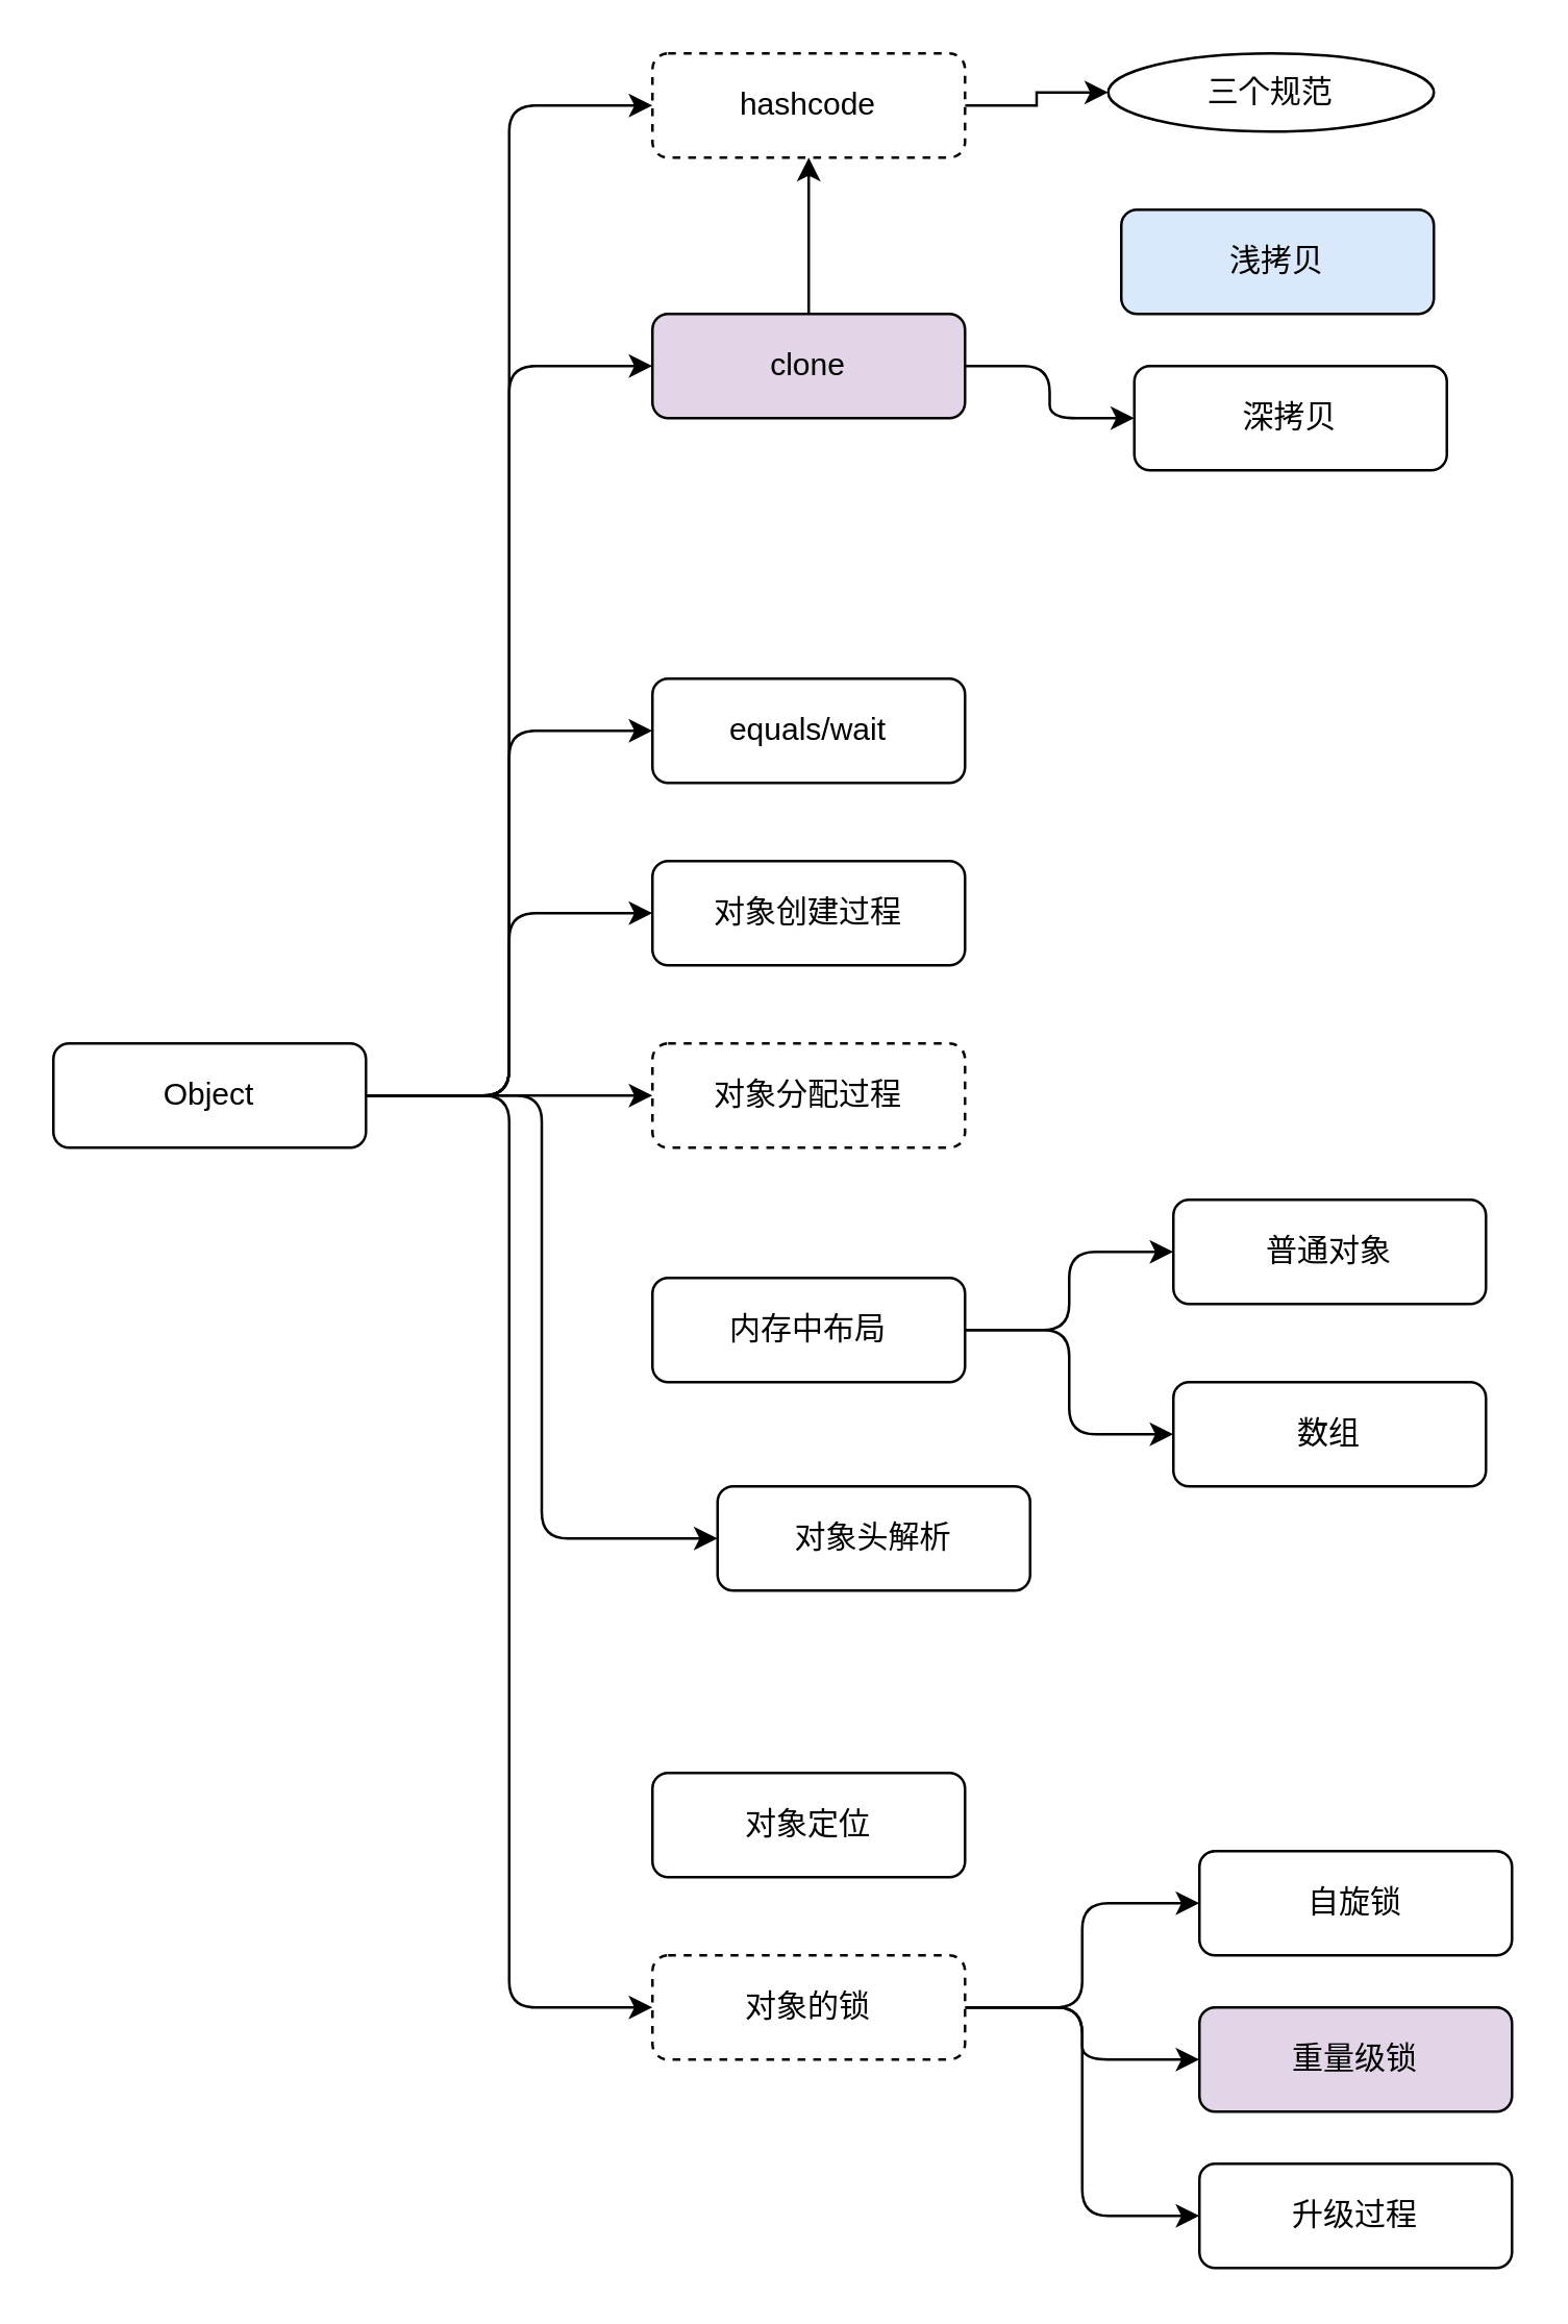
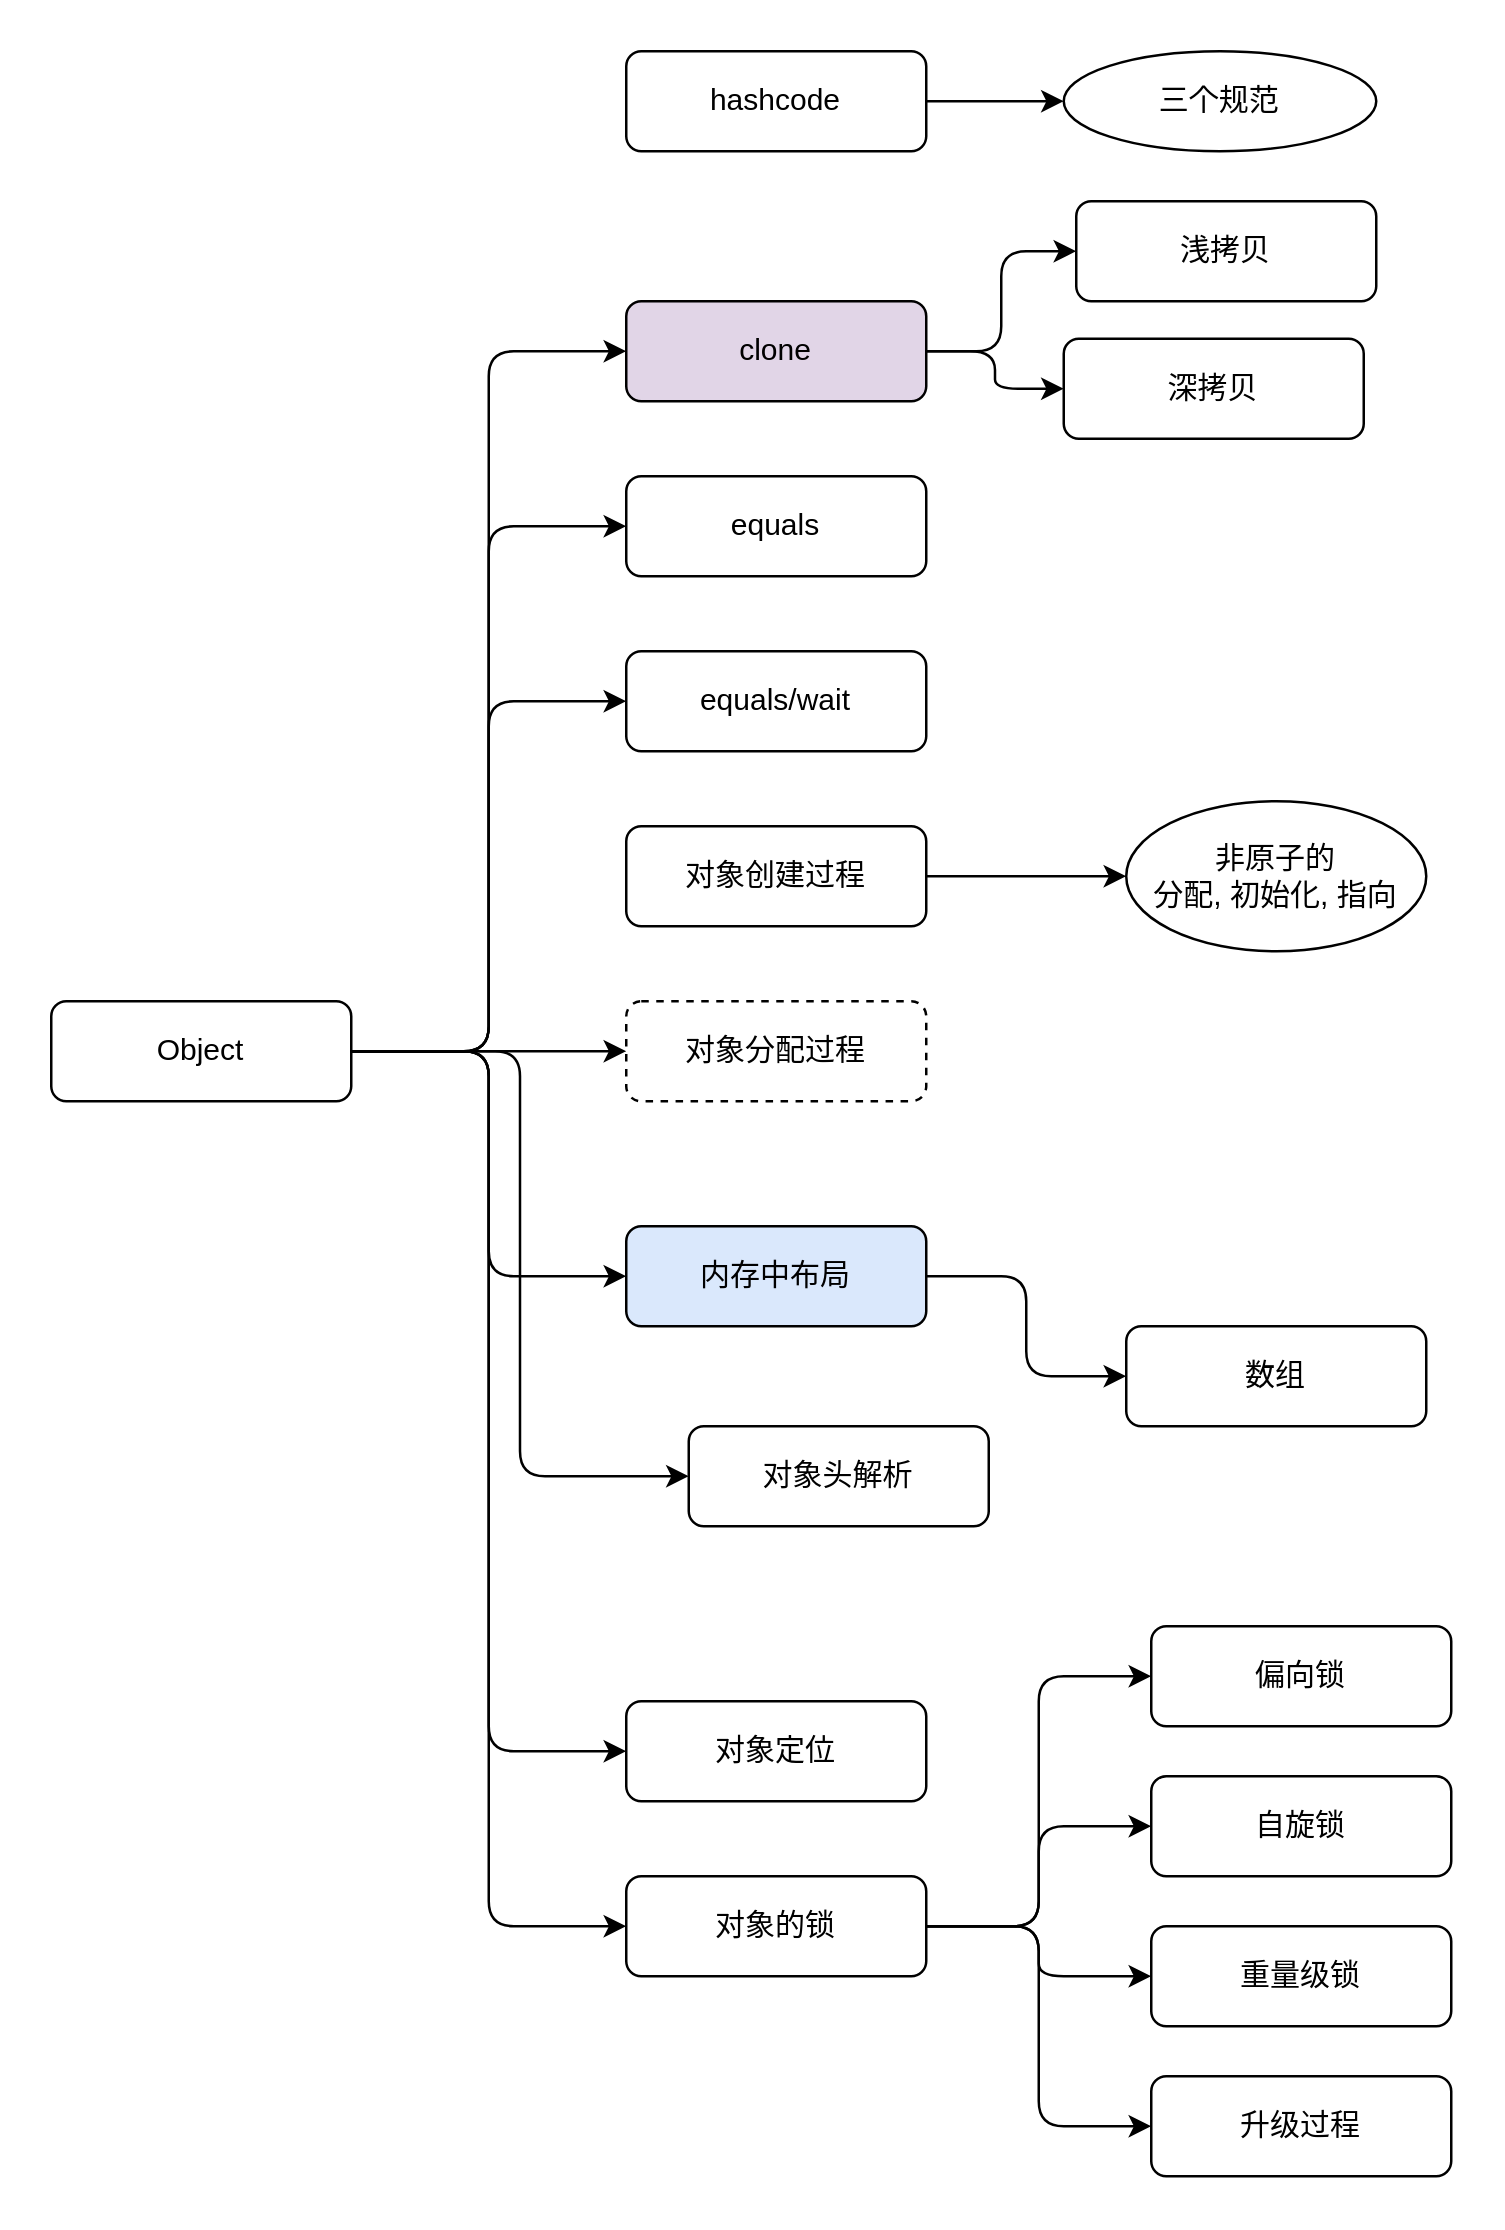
  <mxCell id="0" />
  <mxCell id="1" parent="0" />
- <mxCell id="2" value="" style="edgeStyle=orthogonalEdgeStyle;rounded=1;orthogonalLoop=1;jettySize=auto;html=1;entryX=0;entryY=0.5;entryDx=0;entryDy=0;" parent="1" source="12" target="14" edge="1"><mxGeometry relative="1" as="geometry" /></mxCell>
  <mxCell id="3" style="edgeStyle=orthogonalEdgeStyle;rounded=1;orthogonalLoop=1;jettySize=auto;html=1;entryX=0;entryY=0.5;entryDx=0;entryDy=0;" parent="1" source="12" target="17" edge="1"><mxGeometry relative="1" as="geometry" /></mxCell>
+ <mxCell id="4" style="edgeStyle=orthogonalEdgeStyle;rounded=1;orthogonalLoop=1;jettySize=auto;html=1;entryX=0;entryY=0.5;entryDx=0;entryDy=0;" parent="1" source="12" target="18" edge="1"><mxGeometry relative="1" as="geometry" /></mxCell>
  <mxCell id="5" style="edgeStyle=orthogonalEdgeStyle;rounded=1;orthogonalLoop=1;jettySize=auto;html=1;entryX=0;entryY=0.5;entryDx=0;entryDy=0;" parent="1" source="12" target="19" edge="1"><mxGeometry relative="1" as="geometry" /></mxCell>
- <mxCell id="6" style="edgeStyle=orthogonalEdgeStyle;rounded=1;orthogonalLoop=1;jettySize=auto;html=1;entryX=0;entryY=0.5;entryDx=0;entryDy=0;" parent="1" source="12" target="21" edge="1"><mxGeometry relative="1" as="geometry" /></mxCell>
+ <mxCell id="7" style="edgeStyle=orthogonalEdgeStyle;rounded=1;orthogonalLoop=1;jettySize=auto;html=1;entryX=0;entryY=0.5;entryDx=0;entryDy=0;" parent="1" source="12" target="24" edge="1"><mxGeometry relative="1" as="geometry" /></mxCell>
  <mxCell id="8" style="edgeStyle=orthogonalEdgeStyle;rounded=1;orthogonalLoop=1;jettySize=auto;html=1;entryX=0;entryY=0.5;entryDx=0;entryDy=0;" parent="1" source="12" target="28" edge="1"><mxGeometry relative="1" as="geometry" /></mxCell>
+ <mxCell id="9" style="edgeStyle=orthogonalEdgeStyle;rounded=1;orthogonalLoop=1;jettySize=auto;html=1;entryX=0;entryY=0.5;entryDx=0;entryDy=0;" parent="1" source="12" target="29" edge="1"><mxGeometry relative="1" as="geometry" /></mxCell>
  <mxCell id="10" style="edgeStyle=orthogonalEdgeStyle;rounded=1;orthogonalLoop=1;jettySize=auto;html=1;entryX=0;entryY=0.5;entryDx=0;entryDy=0;" parent="1" source="12" target="34" edge="1"><mxGeometry relative="1" as="geometry" /></mxCell>
  <mxCell id="11" style="edgeStyle=orthogonalEdgeStyle;rounded=0;orthogonalLoop=1;jettySize=auto;html=1;entryX=0;entryY=0.5;entryDx=0;entryDy=0;" edge="1" parent="1" source="12" target="42"><mxGeometry relative="1" as="geometry" /></mxCell>
  <mxCell id="12" value="Object" style="rounded=1;whiteSpace=wrap;html=1;" parent="1" vertex="1"><mxGeometry x="20" y="400" width="120" height="40" as="geometry" /></mxCell>
  <mxCell id="13" value="" style="edgeStyle=orthogonalEdgeStyle;rounded=0;orthogonalLoop=1;jettySize=auto;html=1;" edge="1" parent="1" source="14" target="41"><mxGeometry relative="1" as="geometry" /></mxCell>
- <mxCell id="14" value="hashcode" style="rounded=1;whiteSpace=wrap;html=1;dashed=1;" parent="1" vertex="1"><mxGeometry x="250" y="20" width="120" height="40" as="geometry" /></mxCell>
- <mxCell id="15" value="" style="edgeStyle=orthogonalEdgeStyle;rounded=1;orthogonalLoop=1;jettySize=auto;html=1;" parent="1" source="17" target="14" edge="1"><mxGeometry relative="1" as="geometry" /></mxCell>
+ <mxCell id="14" value="hashcode" style="rounded=1;whiteSpace=wrap;html=1;" parent="1" vertex="1"><mxGeometry x="250" y="20" width="120" height="40" as="geometry" /></mxCell>
+ <mxCell id="15" value="" style="edgeStyle=orthogonalEdgeStyle;rounded=1;orthogonalLoop=1;jettySize=auto;html=1;" parent="1" source="17" target="39" edge="1"><mxGeometry relative="1" as="geometry" /></mxCell>
  <mxCell id="16" style="edgeStyle=orthogonalEdgeStyle;rounded=1;orthogonalLoop=1;jettySize=auto;html=1;entryX=0;entryY=0.5;entryDx=0;entryDy=0;" parent="1" source="17" target="40" edge="1"><mxGeometry relative="1" as="geometry" /></mxCell>
  <mxCell id="17" value="clone" style="rounded=1;whiteSpace=wrap;html=1;fillColor=#e1d5e7;" parent="1" vertex="1"><mxGeometry x="250" y="120" width="120" height="40" as="geometry" /></mxCell>
+ <mxCell id="18" value="equals" style="rounded=1;whiteSpace=wrap;html=1;" parent="1" vertex="1"><mxGeometry x="250" y="190" width="120" height="40" as="geometry" /></mxCell>
  <mxCell id="19" value="equals/wait" style="rounded=1;whiteSpace=wrap;html=1;" parent="1" vertex="1"><mxGeometry x="250" y="260" width="120" height="40" as="geometry" /></mxCell>
+ <mxCell id="20" value="" style="edgeStyle=orthogonalEdgeStyle;rounded=1;orthogonalLoop=1;jettySize=auto;html=1;" parent="1" source="21" target="25" edge="1"><mxGeometry relative="1" as="geometry" /></mxCell>
  <mxCell id="21" value="对象创建过程" style="rounded=1;whiteSpace=wrap;html=1;" parent="1" vertex="1"><mxGeometry x="250" y="330" width="120" height="40" as="geometry" /></mxCell>
- <mxCell id="22" value="" style="edgeStyle=orthogonalEdgeStyle;rounded=1;orthogonalLoop=1;jettySize=auto;html=1;" parent="1" source="24" target="26" edge="1"><mxGeometry relative="1" as="geometry" /></mxCell>
  <mxCell id="23" style="edgeStyle=orthogonalEdgeStyle;rounded=1;orthogonalLoop=1;jettySize=auto;html=1;" parent="1" source="24" target="27" edge="1"><mxGeometry relative="1" as="geometry" /></mxCell>
- <mxCell id="24" value="内存中布局" style="rounded=1;whiteSpace=wrap;html=1;" parent="1" vertex="1"><mxGeometry x="250" y="490" width="120" height="40" as="geometry" /></mxCell>
- <mxCell id="26" value="普通对象" style="rounded=1;whiteSpace=wrap;html=1;" parent="1" vertex="1"><mxGeometry x="450" y="460" width="120" height="40" as="geometry" /></mxCell>
+ <mxCell id="24" value="内存中布局" style="rounded=1;whiteSpace=wrap;html=1;fillColor=#dae8fc;" parent="1" vertex="1"><mxGeometry x="250" y="490" width="120" height="40" as="geometry" /></mxCell>
+ <mxCell id="25" value="非原子的 &lt;br&gt;分配, 初始化, 指向" style="ellipse;whiteSpace=wrap;html=1;rounded=1;" parent="1" vertex="1"><mxGeometry x="450" y="320" width="120" height="60" as="geometry" /></mxCell>
  <mxCell id="27" value="数组" style="rounded=1;whiteSpace=wrap;html=1;" parent="1" vertex="1"><mxGeometry x="450" y="530" width="120" height="40" as="geometry" /></mxCell>
  <mxCell id="28" value="对象头解析" style="rounded=1;whiteSpace=wrap;html=1;" parent="1" vertex="1"><mxGeometry x="275" y="570" width="120" height="40" as="geometry" /></mxCell>
  <mxCell id="29" value="对象定位" style="rounded=1;whiteSpace=wrap;html=1;" parent="1" vertex="1"><mxGeometry x="250" y="680" width="120" height="40" as="geometry" /></mxCell>
  <mxCell id="30" value="" style="edgeStyle=orthogonalEdgeStyle;rounded=1;orthogonalLoop=1;jettySize=auto;html=1;entryX=0;entryY=0.5;entryDx=0;entryDy=0;" parent="1" source="34" target="35" edge="1"><mxGeometry relative="1" as="geometry" /></mxCell>
+ <mxCell id="31" style="edgeStyle=orthogonalEdgeStyle;rounded=1;orthogonalLoop=1;jettySize=auto;html=1;entryX=0;entryY=0.5;entryDx=0;entryDy=0;" parent="1" source="34" target="36" edge="1"><mxGeometry relative="1" as="geometry" /></mxCell>
  <mxCell id="32" style="edgeStyle=orthogonalEdgeStyle;rounded=1;orthogonalLoop=1;jettySize=auto;html=1;entryX=0;entryY=0.5;entryDx=0;entryDy=0;" parent="1" source="34" target="37" edge="1"><mxGeometry relative="1" as="geometry" /></mxCell>
  <mxCell id="33" style="edgeStyle=orthogonalEdgeStyle;rounded=1;orthogonalLoop=1;jettySize=auto;html=1;" parent="1" source="34" target="38" edge="1"><mxGeometry relative="1" as="geometry" /></mxCell>
- <mxCell id="34" value="对象的锁" style="rounded=1;whiteSpace=wrap;html=1;dashed=1;" parent="1" vertex="1"><mxGeometry x="250" y="750" width="120" height="40" as="geometry" /></mxCell>
+ <mxCell id="34" value="对象的锁" style="rounded=1;whiteSpace=wrap;html=1;" parent="1" vertex="1"><mxGeometry x="250" y="750" width="120" height="40" as="geometry" /></mxCell>
  <mxCell id="35" value="升级过程" style="rounded=1;whiteSpace=wrap;html=1;" parent="1" vertex="1"><mxGeometry x="460" y="830" width="120" height="40" as="geometry" /></mxCell>
+ <mxCell id="36" value="偏向锁" style="rounded=1;whiteSpace=wrap;html=1;" parent="1" vertex="1"><mxGeometry x="460" y="650" width="120" height="40" as="geometry" /></mxCell>
  <mxCell id="37" value="自旋锁" style="rounded=1;whiteSpace=wrap;html=1;" parent="1" vertex="1"><mxGeometry x="460" y="710" width="120" height="40" as="geometry" /></mxCell>
- <mxCell id="38" value="重量级锁" style="rounded=1;whiteSpace=wrap;html=1;fillColor=#e1d5e7;" parent="1" vertex="1"><mxGeometry x="460" y="770" width="120" height="40" as="geometry" /></mxCell>
- <mxCell id="39" value="浅拷贝" style="rounded=1;whiteSpace=wrap;html=1;fillColor=#dae8fc;" parent="1" vertex="1"><mxGeometry x="430" y="80" width="120" height="40" as="geometry" /></mxCell>
- <mxCell id="40" value="深拷贝" style="rounded=1;whiteSpace=wrap;html=1;" parent="1" vertex="1"><mxGeometry x="435" y="140" width="120" height="40" as="geometry" /></mxCell>
- <mxCell id="41" value="三个规范" style="ellipse;whiteSpace=wrap;html=1;rounded=1;" vertex="1" parent="1"><mxGeometry x="425" y="20" width="125" height="30" as="geometry" /></mxCell>
+ <mxCell id="38" value="重量级锁" style="rounded=1;whiteSpace=wrap;html=1;" parent="1" vertex="1"><mxGeometry x="460" y="770" width="120" height="40" as="geometry" /></mxCell>
+ <mxCell id="39" value="浅拷贝" style="rounded=1;whiteSpace=wrap;html=1;" parent="1" vertex="1"><mxGeometry x="430" y="80" width="120" height="40" as="geometry" /></mxCell>
+ <mxCell id="40" value="深拷贝" style="rounded=1;whiteSpace=wrap;html=1;" parent="1" vertex="1"><mxGeometry x="425" y="135" width="120" height="40" as="geometry" /></mxCell>
+ <mxCell id="41" value="三个规范" style="ellipse;whiteSpace=wrap;html=1;rounded=1;" vertex="1" parent="1"><mxGeometry x="425" y="20" width="125" height="40" as="geometry" /></mxCell>
  <mxCell id="42" value="对象分配过程" style="rounded=1;whiteSpace=wrap;html=1;dashed=1;" vertex="1" parent="1"><mxGeometry x="250" y="400" width="120" height="40" as="geometry" /></mxCell>
